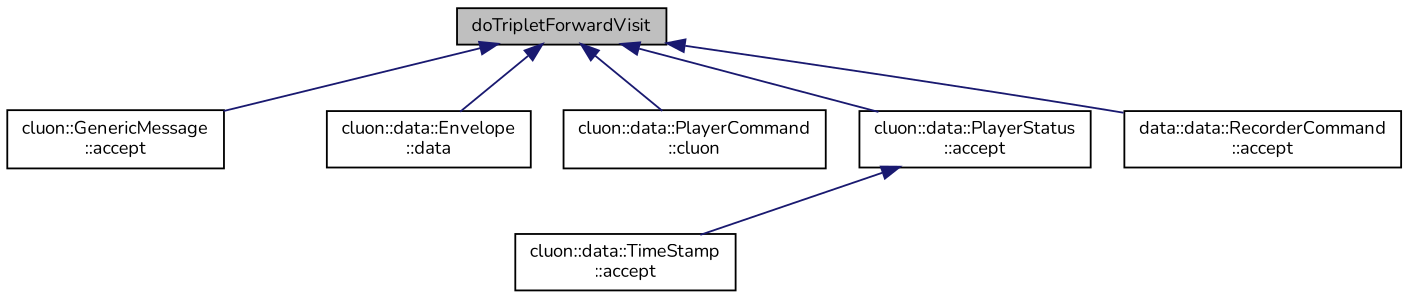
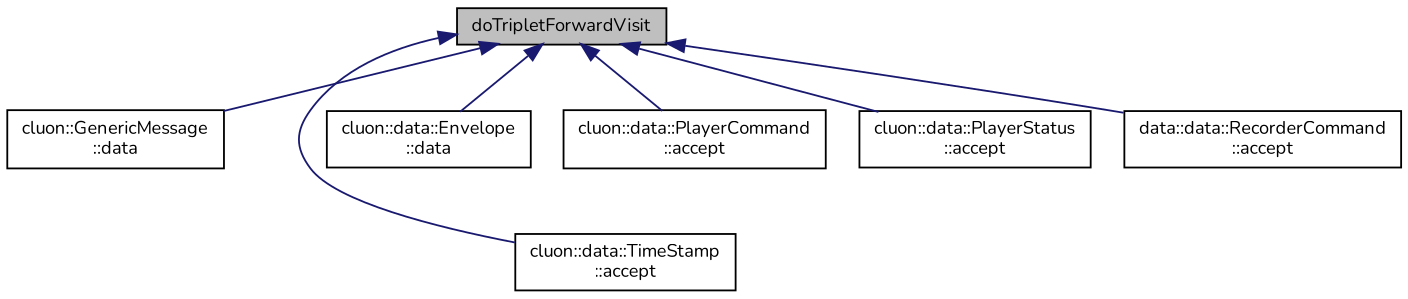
  digraph {
    fontname=Nunito
    rankdir=TB
    node [color=black fillcolor=white fontname=Nunito fontsize=10 shape=record style=filled]
    edge [color=midnightblue dir=back fontname=Nunito fontsize=10 labelfontname=Helvetica labelfontsize=10 style=solid]
    n1 [fillcolor=grey75 fontcolor=black height=0.2 label=doTripletForwardVisit width=0.4]
-   n2 [height=0.2 label="cluon::GenericMessage\l::accept" width=0.4]
+   n2 [height=0.2 label="cluon::GenericMessage\l::data" width=0.4]
    n3 [height=0.2 label="cluon::data::TimeStamp\l::accept" width=0.4]
    n4 [height=0.2 label="cluon::data::Envelope\l::data" width=0.4]
-   n5 [height=0.2 label="cluon::data::PlayerCommand\l::cluon" width=0.4]
+   n5 [height=0.2 label="cluon::data::PlayerCommand\l::accept" width=0.4]
    n6 [height=0.2 label="cluon::data::PlayerStatus\l::accept" width=0.4]
    n7 [height=0.2 label="data::data::RecorderCommand\l::accept" width=0.4]
    n1 -> n2
-   n6 -> n3
+   n1 -> n3
    n1 -> n4
    n1 -> n5
    n1 -> n6
    n1 -> n7
  }
